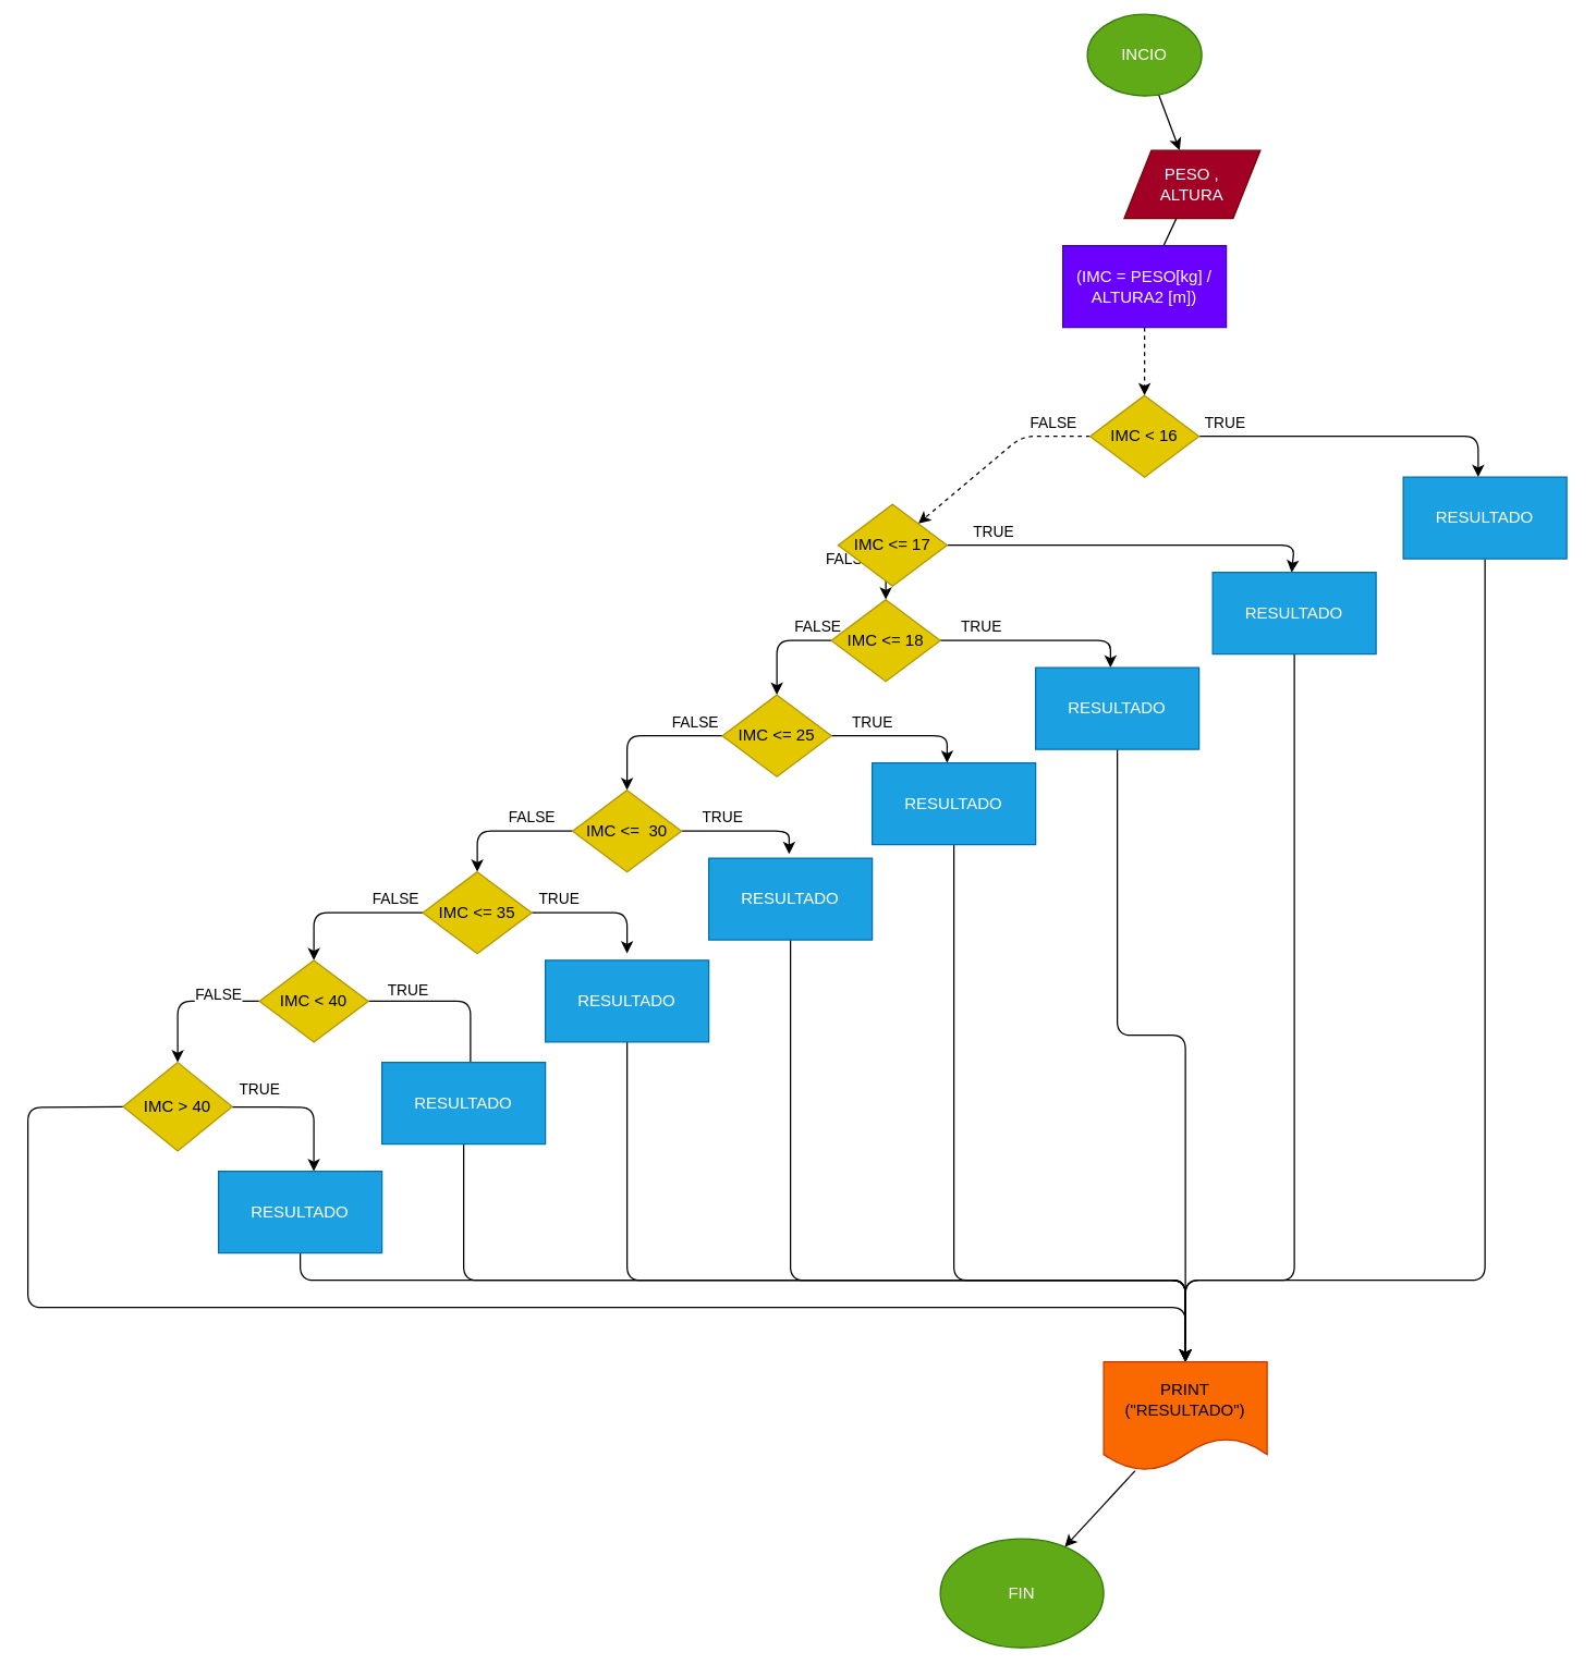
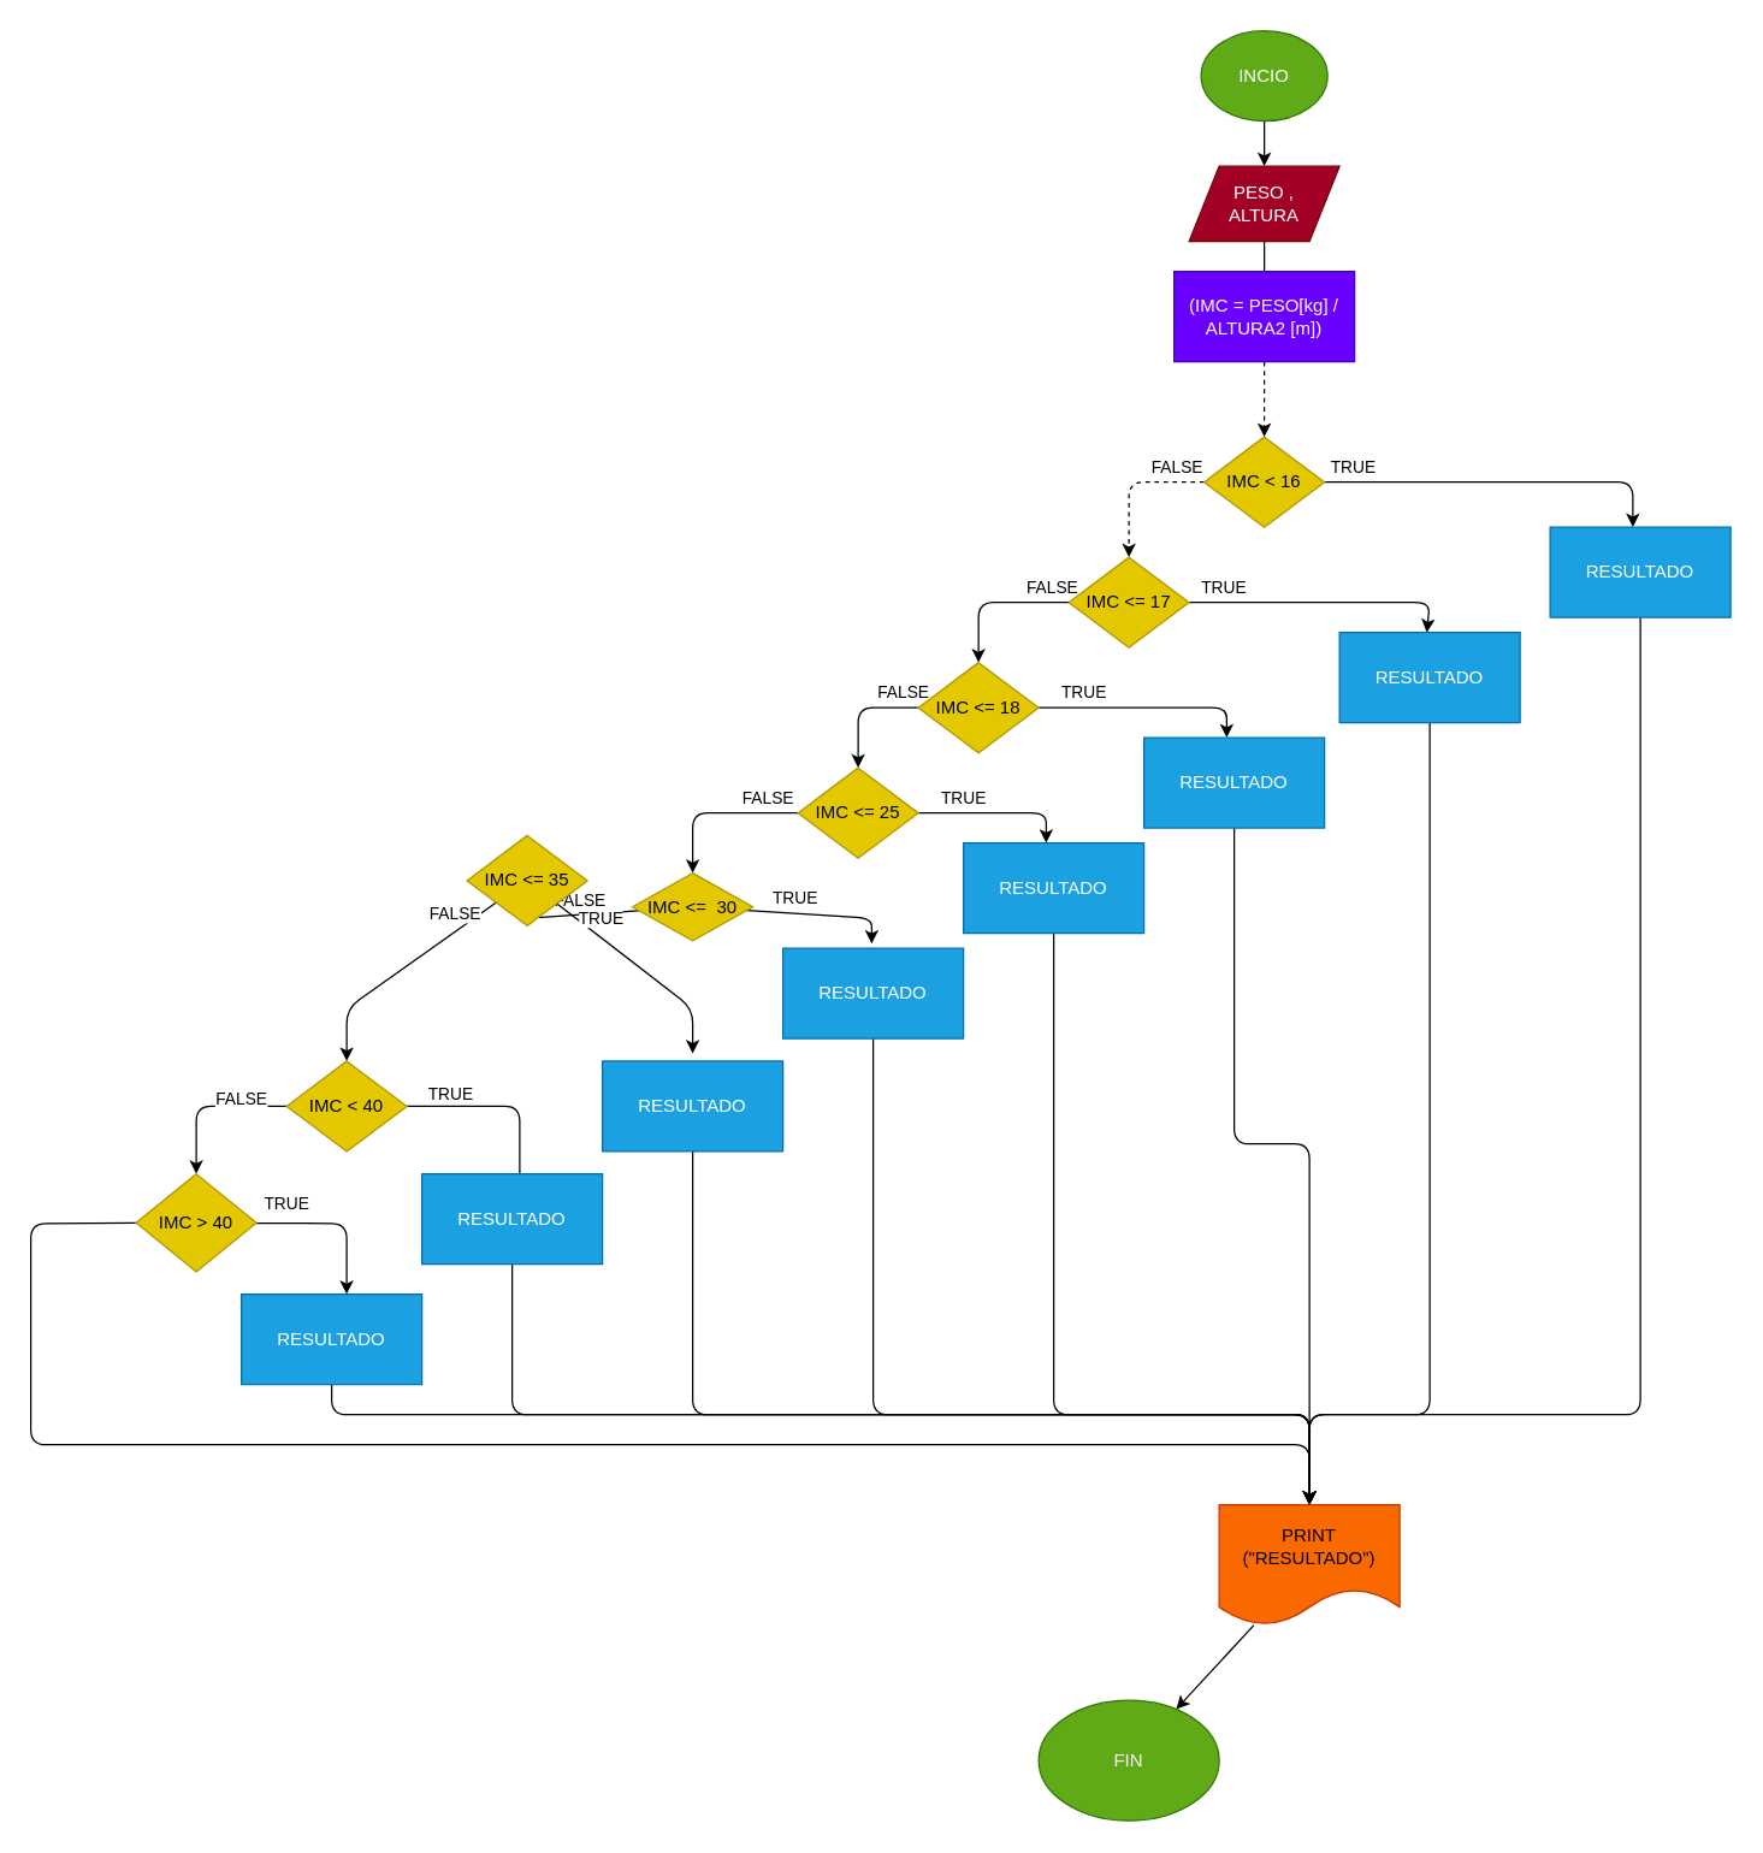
  <mxCell id="0" />
  <mxCell id="1" parent="0" />
  <mxCell id="2" value="FIN" style="ellipse;whiteSpace=wrap;html=1;fillColor=#60a917;fontColor=#ffffff;strokeColor=#2D7600;" parent="1" vertex="1"><mxGeometry x="690" y="1130" width="120" height="80" as="geometry" /></mxCell>
  <mxCell id="3" value="" style="edgeStyle=none;html=1;" parent="1" source="4" target="6" edge="1"><mxGeometry relative="1" as="geometry" /></mxCell>
- <mxCell id="4" value="INCIO" style="ellipse;whiteSpace=wrap;html=1;fillColor=#60a917;fontColor=#ffffff;strokeColor=#2D7600;" parent="1" vertex="1"><mxGeometry x="798" y="10" width="84" height="60" as="geometry" /></mxCell>
+ <mxCell id="4" value="INCIO" style="ellipse;whiteSpace=wrap;html=1;fillColor=#60a917;fontColor=#ffffff;strokeColor=#2D7600;" parent="1" vertex="1"><mxGeometry x="798" y="20" width="84" height="60" as="geometry" /></mxCell>
  <mxCell id="5" value="" style="edgeStyle=none;html=1;" parent="1" source="6" edge="1"><mxGeometry relative="1" as="geometry"><mxPoint x="840" y="220" as="targetPoint" /><Array as="points"><mxPoint x="840" y="210" /></Array></mxGeometry></mxCell>
- <mxCell id="6" value="PESO ,&lt;br&gt;ALTURA" style="shape=parallelogram;perimeter=parallelogramPerimeter;whiteSpace=wrap;html=1;fixedSize=1;fillColor=#a20025;fontColor=#ffffff;strokeColor=#6F0000;" parent="1" vertex="1"><mxGeometry x="825" y="110" width="100" height="50" as="geometry" /></mxCell>
+ <mxCell id="6" value="PESO ,&lt;br&gt;ALTURA" style="shape=parallelogram;perimeter=parallelogramPerimeter;whiteSpace=wrap;html=1;fixedSize=1;fillColor=#a20025;fontColor=#ffffff;strokeColor=#6F0000;" parent="1" vertex="1"><mxGeometry x="790" y="110" width="100" height="50" as="geometry" /></mxCell>
  <mxCell id="7" value="FALSE" style="edgeStyle=none;html=1;dashed=1;" parent="1" source="9" target="12" edge="1"><mxGeometry x="-0.636" y="-10" relative="1" as="geometry"><Array as="points"><mxPoint x="750" y="320" /></Array><mxPoint as="offset" /></mxGeometry></mxCell>
  <mxCell id="8" value="TRUE" style="edgeStyle=none;html=1;entryX=0.5;entryY=0;entryDx=0;entryDy=0;" edge="1" parent="1" source="9"><mxGeometry x="-0.837" y="10" relative="1" as="geometry"><mxPoint x="1085" y="350" as="targetPoint" /><Array as="points"><mxPoint x="1085" y="320" /></Array><mxPoint as="offset" /></mxGeometry></mxCell>
  <mxCell id="9" value="IMC &amp;lt; 16" style="rhombus;whiteSpace=wrap;html=1;fillColor=#e3c800;fontColor=#000000;strokeColor=#B09500;" parent="1" vertex="1"><mxGeometry x="800" y="290" width="80" height="60" as="geometry" /></mxCell>
  <mxCell id="10" value="TRUE" style="edgeStyle=none;html=1;" parent="1" source="12" edge="1"><mxGeometry x="-0.75" y="10" relative="1" as="geometry"><Array as="points"><mxPoint x="810" y="400" /><mxPoint x="950" y="400" /></Array><mxPoint as="offset" /><mxPoint x="948" y="420" as="targetPoint" /></mxGeometry></mxCell>
  <mxCell id="11" value="FALSE" style="edgeStyle=none;html=1;" parent="1" source="12" target="15" edge="1"><mxGeometry x="-0.778" y="-10" relative="1" as="geometry"><Array as="points"><mxPoint x="650" y="400" /></Array><mxPoint as="offset" /></mxGeometry></mxCell>
- <mxCell id="12" value="IMC &amp;lt;= 17" style="rhombus;whiteSpace=wrap;html=1;fillColor=#e3c800;fontColor=#000000;strokeColor=#B09500;" parent="1" vertex="1"><mxGeometry x="615" y="370" width="80" height="60" as="geometry" /></mxCell>
+ <mxCell id="12" value="IMC &amp;lt;= 17" style="rhombus;whiteSpace=wrap;html=1;fillColor=#e3c800;fontColor=#000000;strokeColor=#B09500;" parent="1" vertex="1"><mxGeometry x="710" y="370" width="80" height="60" as="geometry" /></mxCell>
  <mxCell id="13" value="TRUE" style="edgeStyle=none;html=1;entryX=0.5;entryY=0;entryDx=0;entryDy=0;" edge="1" parent="1" source="15"><mxGeometry x="-0.586" y="10" relative="1" as="geometry"><mxPoint x="815" y="490" as="targetPoint" /><Array as="points"><mxPoint x="815" y="470" /></Array><mxPoint as="offset" /></mxGeometry></mxCell>
  <mxCell id="14" value="FALSE" style="edgeStyle=none;html=1;entryX=0.5;entryY=0;entryDx=0;entryDy=0;" edge="1" parent="1" source="15" target="18"><mxGeometry x="-0.75" y="-10" relative="1" as="geometry"><Array as="points"><mxPoint x="570" y="470" /></Array><mxPoint as="offset" /></mxGeometry></mxCell>
  <mxCell id="15" value="IMC &amp;lt;= 18" style="rhombus;whiteSpace=wrap;html=1;fillColor=#e3c800;fontColor=#000000;strokeColor=#B09500;" parent="1" vertex="1"><mxGeometry x="610" y="440" width="80" height="60" as="geometry" /></mxCell>
  <mxCell id="16" value="TRUE" style="edgeStyle=none;html=1;entryX=0.5;entryY=0;entryDx=0;entryDy=0;" edge="1" parent="1" source="18"><mxGeometry x="-0.429" y="10" relative="1" as="geometry"><mxPoint x="695" y="560" as="targetPoint" /><Array as="points"><mxPoint x="695" y="540" /></Array><mxPoint as="offset" /></mxGeometry></mxCell>
  <mxCell id="17" value="FALSE" style="edgeStyle=none;html=1;entryX=0.5;entryY=0;entryDx=0;entryDy=0;" edge="1" parent="1" source="18" target="23"><mxGeometry x="-0.636" y="-10" relative="1" as="geometry"><Array as="points"><mxPoint x="460" y="540" /></Array><mxPoint as="offset" /></mxGeometry></mxCell>
  <mxCell id="18" value="IMC &amp;lt;= 25" style="rhombus;whiteSpace=wrap;html=1;fillColor=#e3c800;fontColor=#000000;strokeColor=#B09500;" parent="1" vertex="1"><mxGeometry x="530" y="510" width="80" height="60" as="geometry" /></mxCell>
  <mxCell id="19" style="edgeStyle=none;html=1;dashed=1;" edge="1" parent="1" source="20" target="9"><mxGeometry relative="1" as="geometry" /></mxCell>
  <mxCell id="20" value="(IMC = PESO[kg] / ALTURA2 [m])" style="rounded=0;whiteSpace=wrap;html=1;fillColor=#6a00ff;fontColor=#ffffff;strokeColor=#3700CC;" vertex="1" parent="1"><mxGeometry x="780" y="180" width="120" height="60" as="geometry" /></mxCell>
  <mxCell id="21" value="TRUE" style="edgeStyle=none;html=1;entryX=0.6;entryY=-0.05;entryDx=0;entryDy=0;entryPerimeter=0;" edge="1" parent="1" source="23"><mxGeometry x="-0.375" y="10" relative="1" as="geometry"><mxPoint x="579" y="627" as="targetPoint" /><Array as="points"><mxPoint x="579" y="610" /></Array><mxPoint as="offset" /></mxGeometry></mxCell>
  <mxCell id="22" value="FALSE" style="edgeStyle=none;html=1;entryX=0.5;entryY=0;entryDx=0;entryDy=0;" edge="1" parent="1" source="23" target="26"><mxGeometry x="-0.4" y="-10" relative="1" as="geometry"><Array as="points"><mxPoint y="610" x="350" /></Array><mxPoint as="offset" /></mxGeometry></mxCell>
- <mxCell id="23" value="IMC &amp;lt;=&amp;nbsp; 30" style="rhombus;whiteSpace=wrap;html=1;fillColor=#e3c800;fontColor=#000000;strokeColor=#B09500;" vertex="1" parent="1"><mxGeometry x="420" y="580" width="80" height="60" as="geometry" /></mxCell>
+ <mxCell id="23" value="IMC &amp;lt;=&amp;nbsp; 30" style="rhombus;whiteSpace=wrap;html=1;fillColor=#e3c800;fontColor=#000000;strokeColor=#B09500;" vertex="1" parent="1"><mxGeometry x="420" y="580" width="80" height="45" as="geometry" /></mxCell>
  <mxCell id="24" value="TRUE" style="edgeStyle=none;html=1;entryX=0.5;entryY=0;entryDx=0;entryDy=0;" edge="1" parent="1" source="26"><mxGeometry x="-0.6" y="10" relative="1" as="geometry"><mxPoint x="460" y="700" as="targetPoint" /><Array as="points"><mxPoint x="460" y="670" /></Array><mxPoint as="offset" /></mxGeometry></mxCell>
  <mxCell id="25" value="FALSE" style="edgeStyle=none;html=1;entryX=0.5;entryY=0;entryDx=0;entryDy=0;" edge="1" parent="1" source="26" target="29"><mxGeometry x="-0.652" y="-10" relative="1" as="geometry"><Array as="points"><mxPoint x="230" y="670" /></Array><mxPoint as="offset" /></mxGeometry></mxCell>
- <mxCell id="26" value="IMC &amp;lt;= 35" style="rhombus;whiteSpace=wrap;html=1;fillColor=#e3c800;fontColor=#000000;strokeColor=#B09500;" vertex="1" parent="1"><mxGeometry x="310" y="640" width="80" height="60" as="geometry" /></mxCell>
+ <mxCell id="26" value="IMC &amp;lt;= 35" style="rhombus;whiteSpace=wrap;html=1;fillColor=#e3c800;fontColor=#000000;strokeColor=#B09500;" vertex="1" parent="1"><mxGeometry x="310" y="555" width="80" height="60" as="geometry" /></mxCell>
  <mxCell id="27" value="TRUE" style="edgeStyle=none;html=1;" edge="1" parent="1" source="29"><mxGeometry x="-0.55" y="8" relative="1" as="geometry"><mxPoint x="345" y="790" as="targetPoint" /><Array as="points"><mxPoint x="345" y="735" /></Array><mxPoint as="offset" /></mxGeometry></mxCell>
  <mxCell id="28" value="FALSE" style="edgeStyle=none;html=1;entryX=0.5;entryY=0;entryDx=0;entryDy=0;" edge="1" parent="1" source="29" target="32"><mxGeometry x="-0.429" y="-5" relative="1" as="geometry"><Array as="points"><mxPoint x="130" y="735" /></Array><mxPoint as="offset" /></mxGeometry></mxCell>
  <mxCell id="29" value="IMC &amp;lt; 40" style="rhombus;whiteSpace=wrap;html=1;fillColor=#e3c800;fontColor=#000000;strokeColor=#B09500;" vertex="1" parent="1"><mxGeometry x="190" y="705" width="80" height="60" as="geometry" /></mxCell>
  <mxCell id="30" value="TRUE" style="edgeStyle=none;html=1;entryX=0.583;entryY=0;entryDx=0;entryDy=0;entryPerimeter=0;" edge="1" parent="1" source="32" target="48"><mxGeometry x="-0.624" y="13" relative="1" as="geometry"><Array as="points"><mxPoint x="230" y="813" /></Array><mxPoint as="offset" /></mxGeometry></mxCell>
  <mxCell id="31" style="edgeStyle=none;html=1;exitX=0;exitY=0.5;exitDx=0;exitDy=0;" edge="1" parent="1" source="32"><mxGeometry relative="1" as="geometry"><mxPoint x="870" y="1000" as="targetPoint" /><Array as="points"><mxPoint x="20" y="813" /><mxPoint x="20" y="960" /><mxPoint x="870" y="960" /></Array></mxGeometry></mxCell>
  <mxCell id="32" value="IMC &amp;gt; 40" style="rhombus;whiteSpace=wrap;html=1;fillColor=#e3c800;fontColor=#000000;strokeColor=#B09500;" vertex="1" parent="1"><mxGeometry x="90" y="780" width="80" height="65" as="geometry" /></mxCell>
  <mxCell id="33" style="edgeStyle=none;html=1;" edge="1" parent="1" source="34"><mxGeometry relative="1" as="geometry"><mxPoint x="870" y="1000" as="targetPoint" /><Array as="points"><mxPoint x="1090" y="940" /><mxPoint x="870" y="940" /></Array></mxGeometry></mxCell>
  <mxCell id="34" value="RESULTADO" style="rounded=0;whiteSpace=wrap;html=1;fillColor=#1ba1e2;fontColor=#ffffff;strokeColor=#006EAF;" vertex="1" parent="1"><mxGeometry x="1030" y="350" width="120" height="60" as="geometry" /></mxCell>
  <mxCell id="35" style="edgeStyle=none;html=1;" edge="1" parent="1" source="36"><mxGeometry relative="1" as="geometry"><mxPoint x="870" y="1000" as="targetPoint" /><Array as="points"><mxPoint x="950" y="940" /><mxPoint x="870" y="940" /></Array></mxGeometry></mxCell>
  <mxCell id="36" value="RESULTADO" style="rounded=0;whiteSpace=wrap;html=1;fillColor=#1ba1e2;fontColor=#ffffff;strokeColor=#006EAF;" vertex="1" parent="1"><mxGeometry x="890" y="420" width="120" height="60" as="geometry" /></mxCell>
  <mxCell id="37" style="edgeStyle=none;html=1;" edge="1" parent="1" source="38"><mxGeometry relative="1" as="geometry"><mxPoint x="870" y="1000" as="targetPoint" /><Array as="points"><mxPoint x="820" y="760" /><mxPoint x="870" y="760" /><mxPoint x="870" y="950" /></Array></mxGeometry></mxCell>
  <mxCell id="38" value="RESULTADO" style="rounded=0;whiteSpace=wrap;html=1;fillColor=#1ba1e2;fontColor=#ffffff;strokeColor=#006EAF;" vertex="1" parent="1"><mxGeometry x="760" y="490" width="120" height="60" as="geometry" /></mxCell>
  <mxCell id="39" style="edgeStyle=none;html=1;" edge="1" parent="1" source="40"><mxGeometry relative="1" as="geometry"><mxPoint x="870" y="1000" as="targetPoint" /><Array as="points"><mxPoint x="700" y="940" /><mxPoint x="870" y="940" /></Array></mxGeometry></mxCell>
  <mxCell id="40" value="RESULTADO" style="rounded=0;whiteSpace=wrap;html=1;fillColor=#1ba1e2;fontColor=#ffffff;strokeColor=#006EAF;" vertex="1" parent="1"><mxGeometry x="640" y="560" width="120" height="60" as="geometry" /></mxCell>
  <mxCell id="41" style="edgeStyle=none;html=1;" edge="1" parent="1" source="42"><mxGeometry relative="1" as="geometry"><mxPoint x="870" y="1000" as="targetPoint" /><Array as="points"><mxPoint x="580" y="940" /><mxPoint x="870" y="940" /></Array></mxGeometry></mxCell>
  <mxCell id="42" value="RESULTADO" style="rounded=0;whiteSpace=wrap;html=1;fillColor=#1ba1e2;fontColor=#ffffff;strokeColor=#006EAF;" vertex="1" parent="1"><mxGeometry x="520" y="630" width="120" height="60" as="geometry" /></mxCell>
  <mxCell id="43" style="edgeStyle=none;html=1;" edge="1" parent="1" source="44"><mxGeometry relative="1" as="geometry"><mxPoint x="870" y="1000" as="targetPoint" /><Array as="points"><mxPoint x="460" y="940" /><mxPoint x="870" y="940" /></Array></mxGeometry></mxCell>
  <mxCell id="44" value="RESULTADO" style="rounded=0;whiteSpace=wrap;html=1;fillColor=#1ba1e2;fontColor=#ffffff;strokeColor=#006EAF;" vertex="1" parent="1"><mxGeometry x="400" y="705" width="120" height="60" as="geometry" /></mxCell>
  <mxCell id="45" style="edgeStyle=none;html=1;exitX=0.5;exitY=1;exitDx=0;exitDy=0;" edge="1" parent="1" source="46"><mxGeometry relative="1" as="geometry"><mxPoint x="870" y="1000" as="targetPoint" /><Array as="points"><mxPoint x="340" y="940" /><mxPoint x="870" y="940" /></Array></mxGeometry></mxCell>
  <mxCell id="46" value="RESULTADO" style="rounded=0;whiteSpace=wrap;html=1;fillColor=#1ba1e2;fontColor=#ffffff;strokeColor=#006EAF;" vertex="1" parent="1"><mxGeometry x="280" y="780" width="120" height="60" as="geometry" /></mxCell>
  <mxCell id="47" style="edgeStyle=none;html=1;exitX=0.5;exitY=1;exitDx=0;exitDy=0;" edge="1" parent="1" source="48"><mxGeometry relative="1" as="geometry"><mxPoint x="870" y="1000" as="targetPoint" /><mxPoint x="220" y="930" as="sourcePoint" /><Array as="points"><mxPoint x="220" y="940" /><mxPoint x="870" y="940" /></Array></mxGeometry></mxCell>
  <mxCell id="48" value="RESULTADO" style="rounded=0;whiteSpace=wrap;html=1;fillColor=#1ba1e2;fontColor=#ffffff;strokeColor=#006EAF;" vertex="1" parent="1"><mxGeometry x="160" y="860" width="120" height="60" as="geometry" /></mxCell>
  <mxCell id="49" style="edgeStyle=none;html=1;" edge="1" parent="1" source="50" target="2"><mxGeometry relative="1" as="geometry" /></mxCell>
  <mxCell id="50" value="PRINT&lt;br&gt;(&quot;RESULTADO&quot;)" style="shape=document;whiteSpace=wrap;html=1;boundedLbl=1;fillColor=#fa6800;fontColor=#000000;strokeColor=#C73500;" vertex="1" parent="1"><mxGeometry x="810" y="1000" width="120" height="80" as="geometry" /></mxCell>
